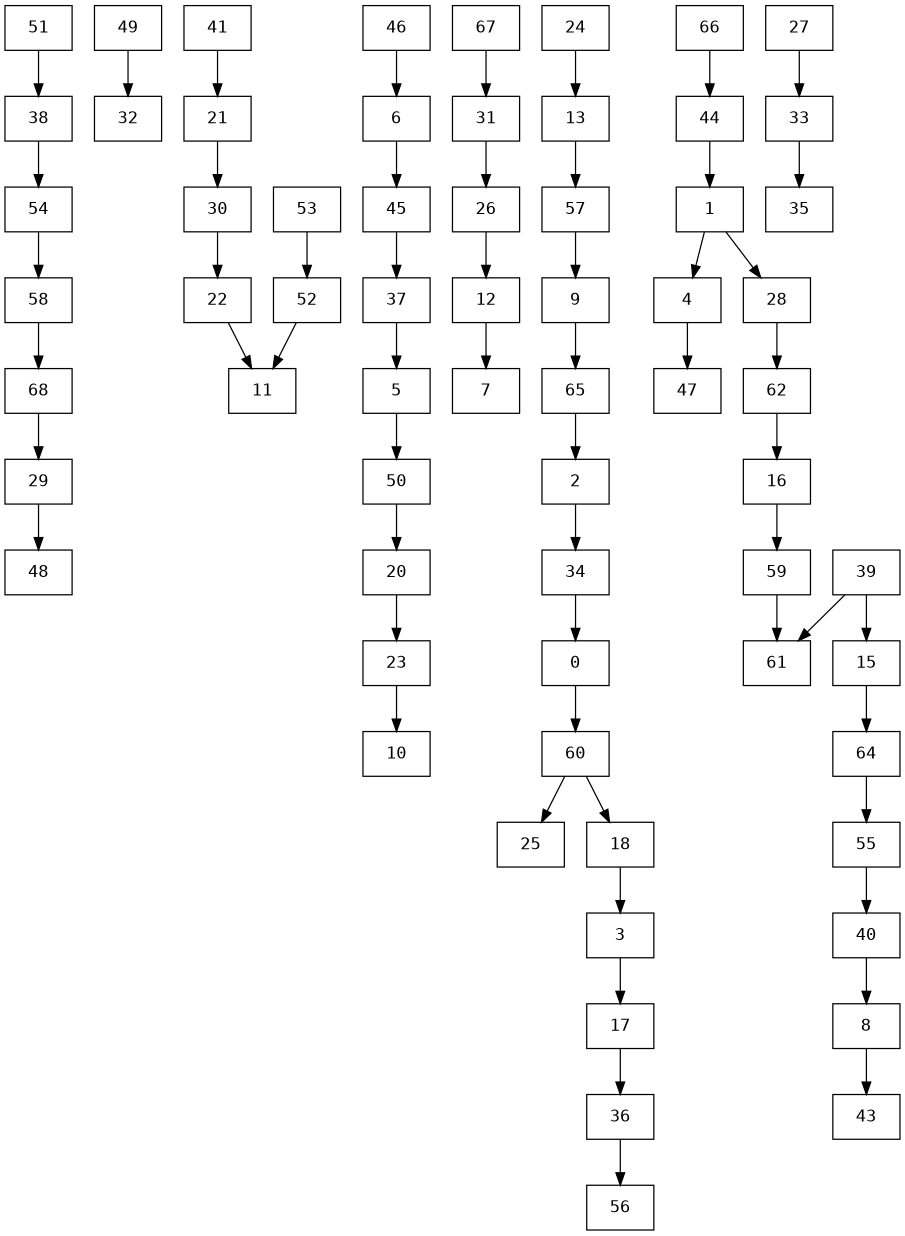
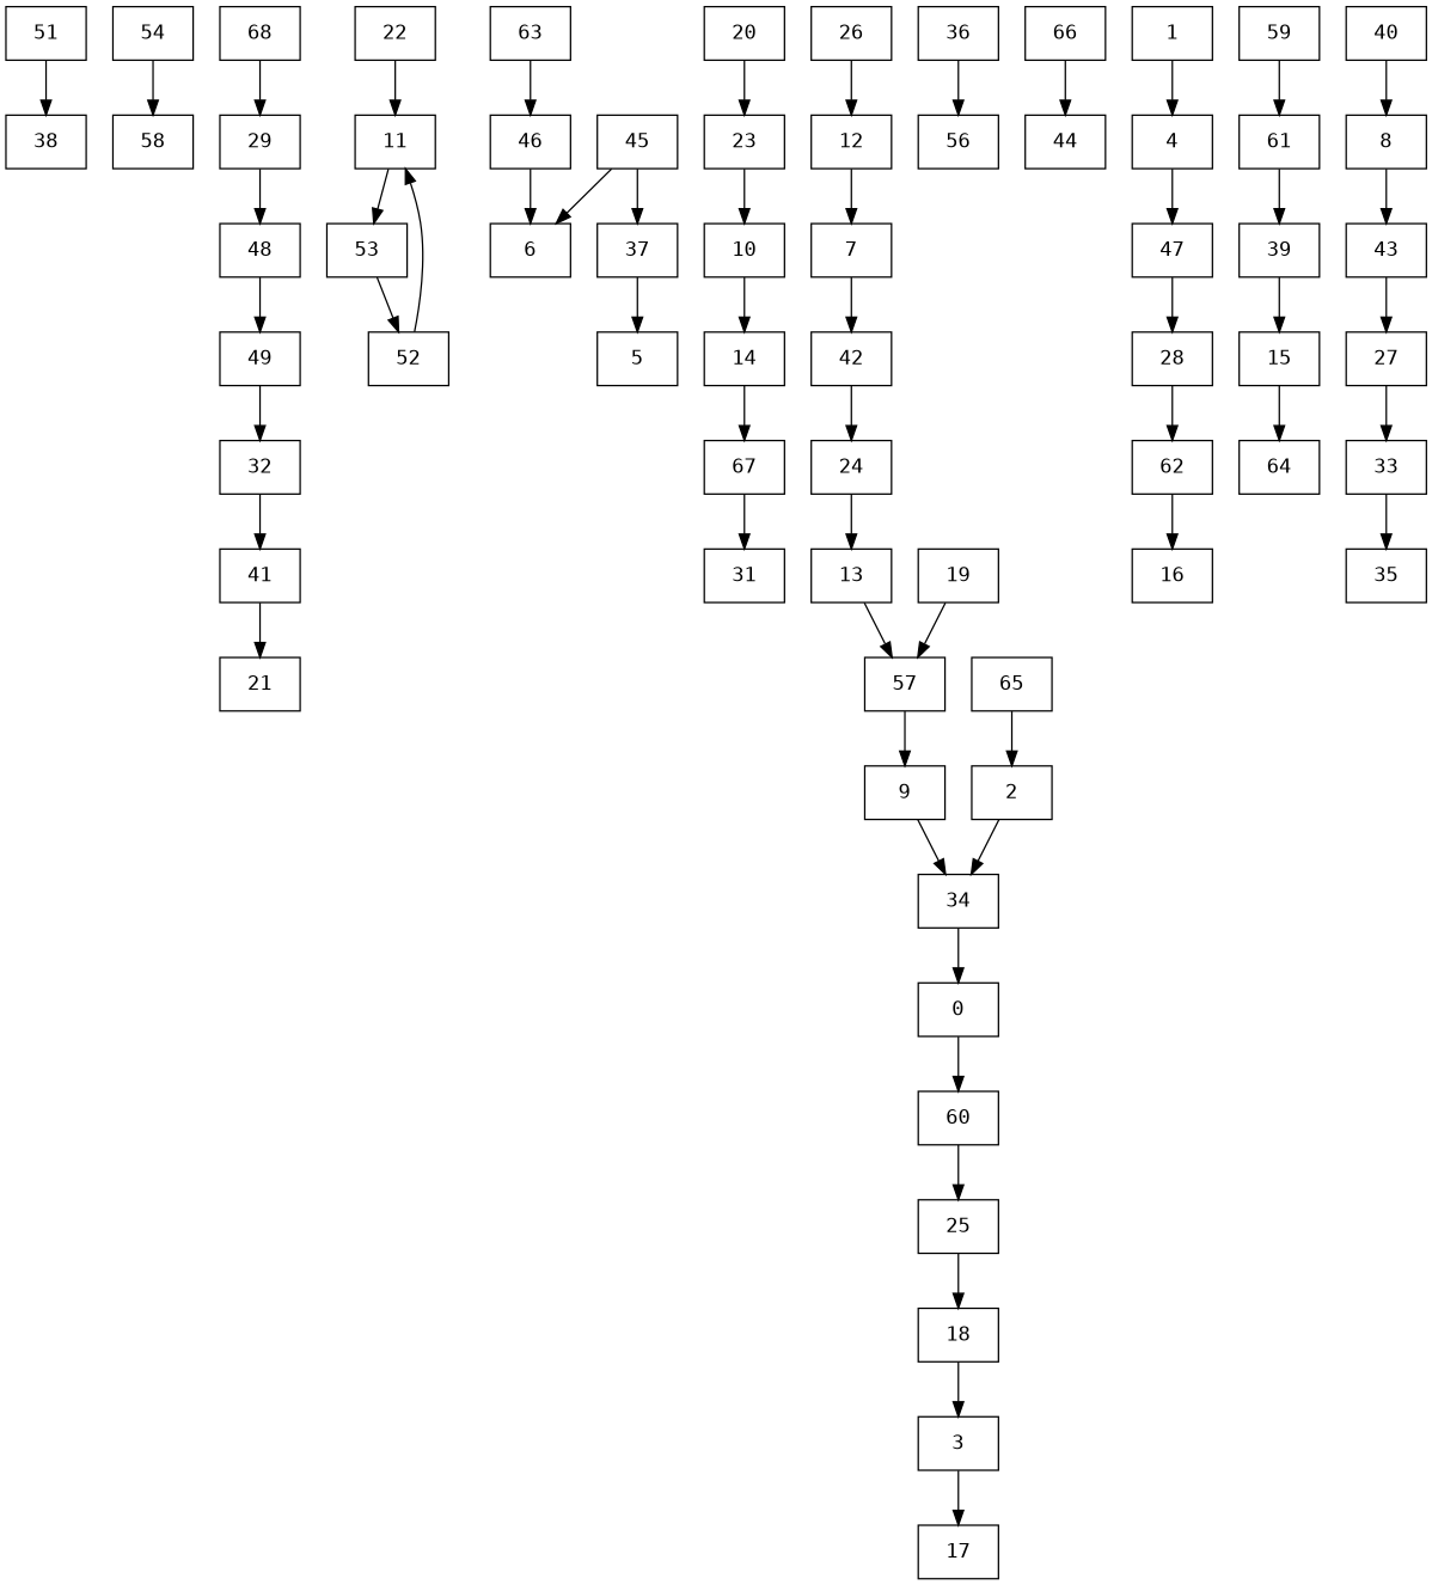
  digraph {
    fontname="DejaVu Sans Mono"
    node [fontname="DejaVu Sans Mono" shape=record]
    edge [fontname="DejaVu Sans Mono"]
    n1 [label="{51}"]
    n2 [label="{38}"]
    n3 [label="{54}"]
    n4 [label="{58}"]
    n5 [label="{68}"]
    n6 [label="{29}"]
    n7 [label="{48}"]
    n8 [label="{49}"]
    n9 [label="{32}"]
    n10 [label="{41}"]
    n11 [label="{21}"]
-   n12 [label="{30}"]
    n13 [label="{22}"]
    n14 [label="{11}"]
    n15 [label="{53}"]
    n16 [label="{52}"]
+   n17 [label="{63}"]
    n18 [label="{46}"]
    n19 [label="{6}"]
    n20 [label="{45}"]
    n21 [label="{37}"]
    n22 [label="{5}"]
-   n23 [label="{50}"]
    n24 [label="{20}"]
    n25 [label="{23}"]
    n26 [label="{10}"]
+   n27 [label="{14}"]
    n28 [label="{67}"]
    n29 [label="{31}"]
    n30 [label="{26}"]
    n31 [label="{12}"]
    n32 [label="{7}"]
+   n33 [label="{42}"]
    n34 [label="{24}"]
    n35 [label="{13}"]
    n36 [label="{57}"]
+   n37 [label="{19}"]
    n38 [label="{9}"]
    n39 [label="{65}"]
    n40 [label="{2}"]
    n41 [label="{34}"]
    n42 [label="{0}"]
    n43 [label="{60}"]
    n44 [label="{25}"]
    n45 [label="{18}"]
    n46 [label="{3}"]
    n47 [label="{17}"]
    n48 [label="{36}"]
    n49 [label="{56}"]
    n50 [label="{66}"]
    n51 [label="{44}"]
    n52 [label="{1}"]
    n53 [label="{4}"]
    n54 [label="{47}"]
    n55 [label="{28}"]
    n56 [label="{62}"]
    n57 [label="{16}"]
    n58 [label="{59}"]
    n59 [label="{61}"]
    n60 [label="{39}"]
    n61 [label="{15}"]
    n62 [label="{64}"]
-   n63 [label="{55}"]
    n64 [label="{40}"]
    n65 [label="{8}"]
    n66 [label="{43}"]
    n67 [label="{27}"]
    n68 [label="{33}"]
    n69 [label="{35}"]
    n1 -> n2
-   n2 -> n3
    n3 -> n4
-   n4 -> n5
    n5 -> n6
    n6 -> n7
+   n7 -> n8
    n8 -> n9
+   n9 -> n10
    n10 -> n11
-   n11 -> n12
-   n12 -> n13
    n13 -> n14
+   n14 -> n15
    n15 -> n16
    n16 -> n14
+   n17 -> n18
    n18 -> n19
-   n19 -> n20
+   n20 -> n19
    n20 -> n21
    n21 -> n22
-   n22 -> n23
-   n23 -> n24
    n24 -> n25
    n25 -> n26
+   n26 -> n27
+   n27 -> n28
    n28 -> n29
-   n29 -> n30
    n30 -> n31
    n31 -> n32
+   n32 -> n33
+   n33 -> n34
    n34 -> n35
    n35 -> n36
    n36 -> n38
-   n38 -> n39
+   n37 -> n36
+   n38 -> n41
    n39 -> n40
    n40 -> n41
    n41 -> n42
    n42 -> n43
    n43 -> n44
-   n43 -> n45
+   n44 -> n45
    n45 -> n46
    n46 -> n47
-   n47 -> n48
    n48 -> n49
    n50 -> n51
-   n51 -> n52
    n52 -> n53
    n53 -> n54
-   n52 -> n55
+   n54 -> n55
    n55 -> n56
    n56 -> n57
-   n57 -> n58
    n58 -> n59
-   n60 -> n59
+   n59 -> n60
    n60 -> n61
    n61 -> n62
-   n62 -> n63
-   n63 -> n64
    n64 -> n65
    n65 -> n66
+   n66 -> n67
    n67 -> n68
    n68 -> n69
  }
